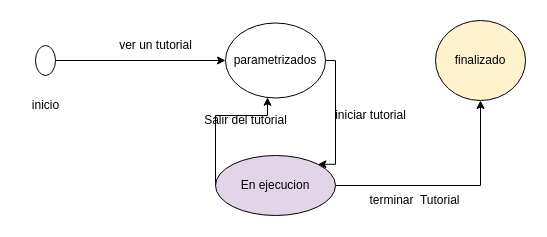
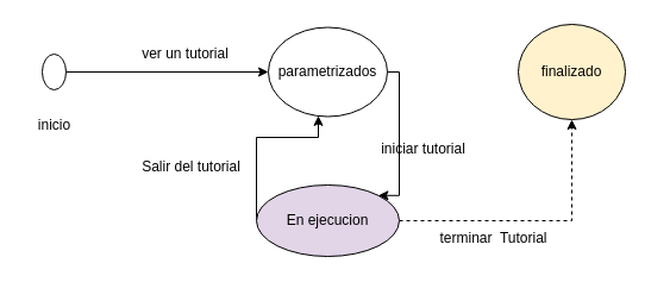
  <mxCell id="0" />
  <mxCell id="1" parent="0" />
  <mxCell id="2" style="edgeStyle=orthogonalEdgeStyle;rounded=0;orthogonalLoop=1;jettySize=auto;html=1;" edge="1" parent="1" source="3" target="6"><mxGeometry relative="1" as="geometry" /></mxCell>
  <mxCell id="3" value="" style="ellipse;whiteSpace=wrap;html=1;" vertex="1" parent="1"><mxGeometry x="35" y="45" width="20" height="30" as="geometry" /></mxCell>
- <mxCell id="4" style="edgeStyle=orthogonalEdgeStyle;rounded=0;orthogonalLoop=1;jettySize=auto;html=1;exitX=1;exitY=0.5;exitDx=0;exitDy=0;" edge="1" parent="1" source="11" target="9"><mxGeometry relative="1" as="geometry" /></mxCell>
+ <mxCell id="4" style="edgeStyle=orthogonalEdgeStyle;rounded=0;orthogonalLoop=1;jettySize=auto;html=1;exitX=1;exitY=0.5;exitDx=0;exitDy=0;dashed=1;" edge="1" parent="1" source="11" target="9"><mxGeometry relative="1" as="geometry" /></mxCell>
  <mxCell id="5" style="edgeStyle=orthogonalEdgeStyle;rounded=0;orthogonalLoop=1;jettySize=auto;html=1;entryX=1;entryY=0;entryDx=0;entryDy=0;" edge="1" parent="1" source="6" target="11"><mxGeometry relative="1" as="geometry"><Array as="points"><mxPoint x="335" y="60" /><mxPoint x="335" y="164" /></Array></mxGeometry></mxCell>
  <mxCell id="6" value="parametrizados" style="ellipse;whiteSpace=wrap;html=1;" vertex="1" parent="1"><mxGeometry x="225" y="22.5" width="100" height="75" as="geometry" /></mxCell>
  <mxCell id="7" value="inicio" style="text;html=1;align=center;verticalAlign=middle;resizable=0;points=[];autosize=1;strokeColor=none;fillColor=none;" vertex="1" parent="1"><mxGeometry x="20" y="90" width="50" height="30" as="geometry" /></mxCell>
  <mxCell id="8" value="ver un tutorial" style="text;html=1;align=center;verticalAlign=middle;resizable=0;points=[];autosize=1;strokeColor=none;fillColor=none;" vertex="1" parent="1"><mxGeometry x="105" y="30" width="100" height="30" as="geometry" /></mxCell>
  <mxCell id="9" value="finalizado" style="ellipse;whiteSpace=wrap;html=1;fillColor=#fff2cc;" vertex="1" parent="1"><mxGeometry x="435" y="20" width="90" height="80" as="geometry" /></mxCell>
  <mxCell id="10" style="edgeStyle=orthogonalEdgeStyle;rounded=0;orthogonalLoop=1;jettySize=auto;html=1;entryX=0.42;entryY=0.991;entryDx=0;entryDy=0;entryPerimeter=0;" edge="1" parent="1" source="11" target="6"><mxGeometry relative="1" as="geometry"><Array as="points"><mxPoint x="215" y="115" /><mxPoint x="267" y="115" /></Array></mxGeometry></mxCell>
  <mxCell id="11" value="En ejecucion" style="ellipse;whiteSpace=wrap;html=1;fillColor=#e1d5e7;" vertex="1" parent="1"><mxGeometry x="215" y="155" width="120" height="60" as="geometry" /></mxCell>
- <mxCell id="12" value="iniciar tutorial" style="text;html=1;align=center;verticalAlign=middle;resizable=0;points=[];autosize=1;strokeColor=none;fillColor=none;" vertex="1" parent="1"><mxGeometry x="325" y="100" width="90" height="30" as="geometry" /></mxCell>
+ <mxCell id="12" value="iniciar tutorial" style="text;html=1;align=center;verticalAlign=middle;resizable=0;points=[];autosize=1;strokeColor=none;fillColor=none;" vertex="1" parent="1"><mxGeometry x="310" y="110" width="90" height="30" as="geometry" /></mxCell>
  <mxCell id="13" value="terminar&amp;nbsp; Tutorial" style="text;html=1;align=center;verticalAlign=middle;resizable=0;points=[];autosize=1;strokeColor=none;fillColor=none;" vertex="1" parent="1"><mxGeometry x="359" y="185" width="110" height="30" as="geometry" /></mxCell>
- <mxCell id="14" value="Salir del tutorial" style="text;html=1;align=center;verticalAlign=middle;resizable=0;points=[];autosize=1;strokeColor=none;fillColor=none;" vertex="1" parent="1"><mxGeometry x="190" y="105" width="110" height="30" as="geometry" /></mxCell>
+ <mxCell id="14" value="Salir del tutorial" style="text;html=1;align=center;verticalAlign=middle;resizable=0;points=[];autosize=1;strokeColor=none;fillColor=none;" vertex="1" parent="1"><mxGeometry x="105" y="125" width="110" height="30" as="geometry" /></mxCell>
